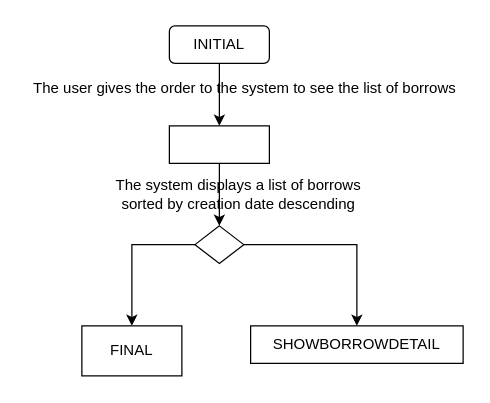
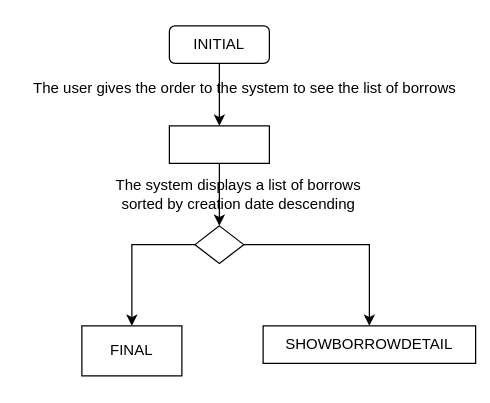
  <mxCell id="0" />
  <mxCell id="1" parent="0" />
  <mxCell id="2" value="" style="edgeStyle=orthogonalEdgeStyle;rounded=0;orthogonalLoop=1;jettySize=auto;html=1;" parent="1" source="3" target="6" edge="1"><mxGeometry relative="1" as="geometry" /></mxCell>
  <mxCell id="3" value="INITIAL" style="whiteSpace=wrap;html=1;rounded=1;" parent="1" vertex="1"><mxGeometry x="135" y="20" width="80" height="30" as="geometry" /></mxCell>
  <mxCell id="4" value="The user gives the order to the system to see the list of borrows" style="text;html=1;align=center;verticalAlign=middle;resizable=0;points=[];autosize=1;" parent="1" vertex="1"><mxGeometry x="20" y="60" width="350" height="20" as="geometry" /></mxCell>
  <mxCell id="5" value="" style="edgeStyle=orthogonalEdgeStyle;rounded=0;orthogonalLoop=1;jettySize=auto;html=1;" parent="1" source="6" edge="1"><mxGeometry relative="1" as="geometry"><mxPoint x="175" y="180" as="targetPoint" /></mxGeometry></mxCell>
  <mxCell id="6" value="" style="whiteSpace=wrap;html=1;rounded=0;" parent="1" vertex="1"><mxGeometry x="135" y="100" width="80" height="30" as="geometry" /></mxCell>
  <mxCell id="7" value="&lt;div&gt;The system displays a list of borrows&lt;/div&gt;&lt;div&gt;sorted by creation date descending&lt;/div&gt;" style="text;html=1;align=center;verticalAlign=middle;resizable=0;points=[];autosize=1;" parent="1" vertex="1"><mxGeometry x="85" y="140" width="210" height="30" as="geometry" /></mxCell>
  <mxCell id="8" value="FINAL" style="rounded=0;whiteSpace=wrap;html=1;" parent="1" vertex="1"><mxGeometry x="65" y="260" width="80" height="40" as="geometry" /></mxCell>
- <mxCell id="9" value="SHOWBORROWDETAIL" style="rounded=0;whiteSpace=wrap;html=1;" parent="1" vertex="1"><mxGeometry x="200" y="260" width="170" height="30" as="geometry" /></mxCell>
+ <mxCell id="9" value="SHOWBORROWDETAIL" style="rounded=0;whiteSpace=wrap;html=1;" parent="1" vertex="1"><mxGeometry x="210" y="260" width="170" height="30" as="geometry" /></mxCell>
  <mxCell id="10" style="edgeStyle=orthogonalEdgeStyle;rounded=0;orthogonalLoop=1;jettySize=auto;html=1;entryX=0.5;entryY=0;entryDx=0;entryDy=0;" parent="1" source="12" target="9" edge="1"><mxGeometry relative="1" as="geometry" /></mxCell>
  <mxCell id="11" style="edgeStyle=orthogonalEdgeStyle;rounded=0;orthogonalLoop=1;jettySize=auto;html=1;" parent="1" source="12" target="8" edge="1"><mxGeometry relative="1" as="geometry" /></mxCell>
  <mxCell id="12" value="" style="rhombus;whiteSpace=wrap;html=1;" parent="1" vertex="1"><mxGeometry x="155.5" y="180" width="39" height="30" as="geometry" /></mxCell>
